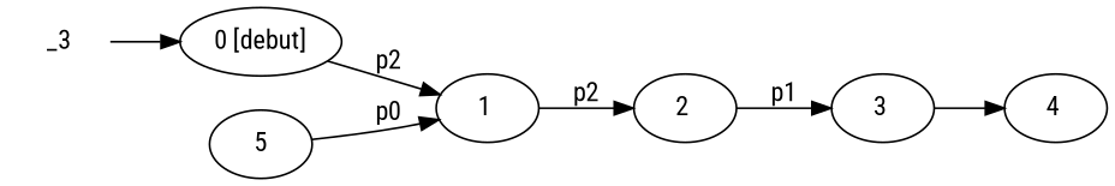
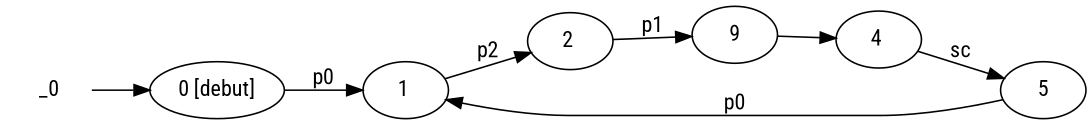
  digraph {
    fontname="Roboto Condensed"
    rankdir=LR
    node [fontname="Roboto Condensed"]
    edge [fontname="Roboto Condensed"]
-   _0 [shape=none label=_3]
+   _0 [shape=none]
    n2 [label="0 [debut]"]
    n3 [label="1 "]
    n4 [label="2 "]
-   n5 [label="3 "]
+   n5 [label=9]
    n6 [label="4 "]
    5
    _0 -> n2
-   n2 -> n3 [label=p2]
+   n2 -> n3 [label=p0]
    n3 -> n4 [label=p2]
    n4 -> n5 [label=p1]
    n5 -> n6
+   n6 -> 5 [label=sc]
    5 -> n3 [label=p0]
  }
